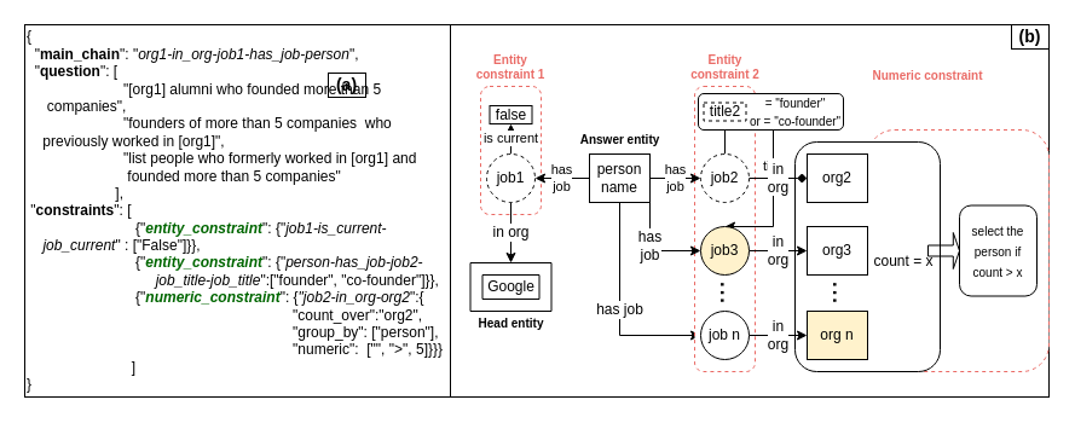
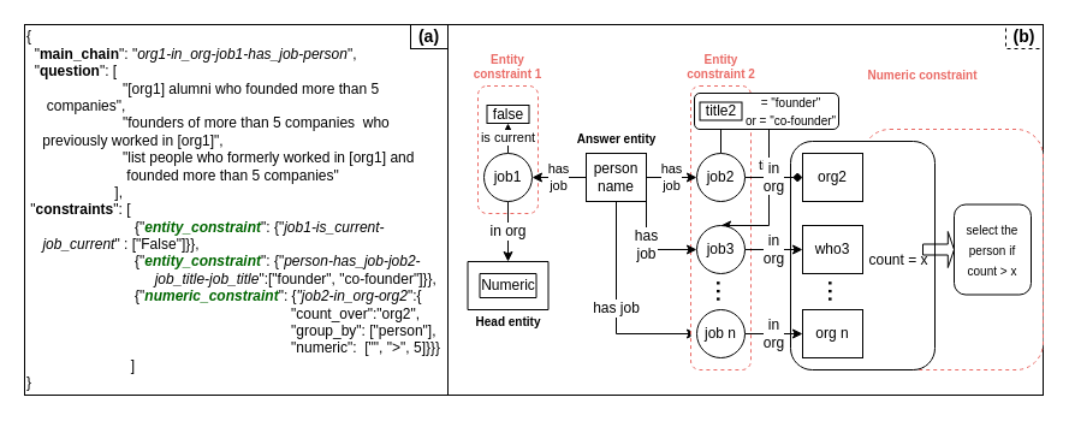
  <mxCell id="0" />
  <mxCell id="1" parent="0" />
  <mxCell id="2" value="" style="rounded=0;whiteSpace=wrap;html=1;fontFamily=Helvetica;fontSize=14;fontColor=#000000;fillColor=none;" vertex="1" parent="1"><mxGeometry x="372" y="20" width="495" height="308" as="geometry" /></mxCell>
  <mxCell id="3" value="has job" style="edgeStyle=orthogonalEdgeStyle;rounded=0;orthogonalLoop=1;jettySize=auto;html=1;exitX=0.5;exitY=1;exitDx=0;exitDy=0;entryX=0;entryY=0.5;entryDx=0;entryDy=0;fontFamily=Helvetica;fontSize=12;fontColor=#000000;" parent="1" source="18" target="33" edge="1"><mxGeometry relative="1" as="geometry" /></mxCell>
  <mxCell id="4" value="" style="rounded=1;whiteSpace=wrap;html=1;fontFamily=Helvetica;fontSize=10;dashed=1;strokeColor=#EA6B66;" parent="1" vertex="1"><mxGeometry x="717" y="107" width="150" height="200" as="geometry" /></mxCell>
  <mxCell id="5" value="" style="rounded=1;whiteSpace=wrap;html=1;strokeColor=#000000;fontFamily=Helvetica;fontSize=24;fontColor=#000000;" parent="1" vertex="1"><mxGeometry x="657" y="117" width="120" height="190" as="geometry" /></mxCell>
  <mxCell id="6" value="" style="rounded=1;whiteSpace=wrap;html=1;fontFamily=Helvetica;fontSize=10;dashed=1;strokeColor=#EA6B66;" parent="1" vertex="1"><mxGeometry x="574" y="71" width="50" height="236" as="geometry" /></mxCell>
  <mxCell id="7" value="" style="rounded=1;whiteSpace=wrap;html=1;fontFamily=Helvetica;fontSize=10;dashed=1;strokeColor=#EA6B66;" parent="1" vertex="1"><mxGeometry x="397" y="71" width="50" height="106" as="geometry" /></mxCell>
  <mxCell id="8" value="" style="rounded=1;whiteSpace=wrap;html=1;fontFamily=Helvetica;" parent="1" vertex="1"><mxGeometry x="577" y="77" width="120" height="30" as="geometry" /></mxCell>
  <mxCell id="9" value="" style="verticalLabelPosition=bottom;verticalAlign=top;html=1;shape=mxgraph.basic.frame;dx=10;whiteSpace=wrap;fontSize=14;fontColor=#000000;" parent="1" vertex="1"><mxGeometry x="388.5" y="217" width="67" height="40" as="geometry" /></mxCell>
- <mxCell id="10" value="Google" style="text;html=1;align=center;verticalAlign=middle;resizable=0;points=[];autosize=1;strokeColor=none;fillColor=none;" parent="1" vertex="1"><mxGeometry x="392" y="222" width="60" height="30" as="geometry" /></mxCell>
+ <mxCell id="10" value="Numeric" style="text;html=1;align=center;verticalAlign=middle;resizable=0;points=[];autosize=1;strokeColor=none;fillColor=none;" parent="1" vertex="1"><mxGeometry x="392" y="222" width="60" height="30" as="geometry" /></mxCell>
  <mxCell id="11" value="&lt;font style=&quot;font-size: 10px;&quot;&gt;&lt;b&gt;Head entity&lt;/b&gt;&lt;/font&gt;" style="text;html=1;align=center;verticalAlign=middle;resizable=0;points=[];autosize=1;strokeColor=none;fillColor=none;" parent="1" vertex="1"><mxGeometry x="382" y="252" width="80" height="30" as="geometry" /></mxCell>
  <mxCell id="12" value="is current" style="edgeStyle=orthogonalEdgeStyle;rounded=0;orthogonalLoop=1;jettySize=auto;html=1;exitX=0.5;exitY=0;exitDx=0;exitDy=0;entryX=0.5;entryY=1;entryDx=0;entryDy=0;fontFamily=Helvetica;" parent="1" source="14" target="20" edge="1"><mxGeometry relative="1" as="geometry" /></mxCell>
  <mxCell id="13" value="in org" style="edgeStyle=orthogonalEdgeStyle;rounded=0;orthogonalLoop=1;jettySize=auto;html=1;exitX=0.5;exitY=1;exitDx=0;exitDy=0;entryX=0.5;entryY=0;entryDx=0;entryDy=0;entryPerimeter=0;fontFamily=Helvetica;fontSize=12;fontColor=#000000;" parent="1" source="14" target="9" edge="1"><mxGeometry relative="1" as="geometry" /></mxCell>
- <mxCell id="14" value="&lt;font face=&quot;Helvetica&quot;&gt;job1&lt;/font&gt;" style="ellipse;whiteSpace=wrap;html=1;fontFamily=Times New Roman;dashed=1;" parent="1" vertex="1"><mxGeometry x="402" y="127" width="40" height="40" as="geometry" /></mxCell>
+ <mxCell id="14" value="&lt;font face=&quot;Helvetica&quot;&gt;job1&lt;/font&gt;" style="ellipse;whiteSpace=wrap;html=1;fontFamily=Times New Roman;" parent="1" vertex="1"><mxGeometry x="402" y="127" width="40" height="40" as="geometry" /></mxCell>
  <mxCell id="15" value="has&lt;br&gt;job" style="edgeStyle=orthogonalEdgeStyle;rounded=0;orthogonalLoop=1;jettySize=auto;html=1;exitX=0;exitY=0.5;exitDx=0;exitDy=0;entryX=1;entryY=0.5;entryDx=0;entryDy=0;fontFamily=Helvetica;" parent="1" source="18" target="14" edge="1"><mxGeometry relative="1" as="geometry" /></mxCell>
  <mxCell id="16" value="has&lt;br&gt;job" style="edgeStyle=orthogonalEdgeStyle;rounded=0;orthogonalLoop=1;jettySize=auto;html=1;exitX=1;exitY=0.5;exitDx=0;exitDy=0;entryX=0;entryY=0.5;entryDx=0;entryDy=0;fontFamily=Helvetica;" parent="1" source="18" target="23" edge="1"><mxGeometry relative="1" as="geometry" /></mxCell>
  <mxCell id="17" value="has&lt;br&gt;job" style="edgeStyle=orthogonalEdgeStyle;rounded=0;orthogonalLoop=1;jettySize=auto;html=1;exitX=1;exitY=0.75;exitDx=0;exitDy=0;entryX=0;entryY=0.5;entryDx=0;entryDy=0;fontFamily=Helvetica;fontSize=12;fontColor=#000000;" parent="1" source="18" target="30" edge="1"><mxGeometry relative="1" as="geometry"><Array as="points"><mxPoint x="537" y="207" /></Array></mxGeometry></mxCell>
  <mxCell id="18" value="person&lt;br&gt;name" style="rounded=0;whiteSpace=wrap;html=1;fontFamily=Helvetica;" parent="1" vertex="1"><mxGeometry x="487" y="127" width="50" height="40" as="geometry" /></mxCell>
  <mxCell id="19" value="&lt;font style=&quot;font-size: 10px;&quot;&gt;&lt;b&gt;Answer entity&lt;/b&gt;&lt;/font&gt;" style="text;html=1;align=center;verticalAlign=middle;resizable=0;points=[];autosize=1;strokeColor=none;fillColor=none;" parent="1" vertex="1"><mxGeometry x="467" y="99.5" width="90" height="30" as="geometry" /></mxCell>
  <mxCell id="20" value="false" style="rounded=0;whiteSpace=wrap;html=1;fontFamily=Helvetica;" parent="1" vertex="1"><mxGeometry x="404.5" y="87" width="35" height="15" as="geometry" /></mxCell>
  <mxCell id="21" value="title" style="edgeStyle=orthogonalEdgeStyle;rounded=0;orthogonalLoop=1;jettySize=auto;html=1;exitX=0.5;exitY=0;exitDx=0;exitDy=0;fontFamily=Helvetica;" parent="1" source="23" target="30" edge="1"><mxGeometry relative="1" as="geometry" /></mxCell>
  <mxCell id="22" value="&lt;font face=&quot;Helvetica&quot; style=&quot;font-size: 12px;&quot; color=&quot;#000000&quot;&gt;in&lt;br&gt;org&lt;/font&gt;" style="edgeStyle=orthogonalEdgeStyle;rounded=0;orthogonalLoop=1;jettySize=auto;html=1;exitX=1;exitY=0.5;exitDx=0;exitDy=0;entryX=0;entryY=0.5;entryDx=0;entryDy=0;fontFamily=Times New Roman;fontSize=10;fontColor=#EA6B66;endArrow=diamond;" parent="1" source="23" target="28" edge="1"><mxGeometry relative="1" as="geometry" /></mxCell>
- <mxCell id="23" value="&lt;font face=&quot;Helvetica&quot;&gt;job2&lt;/font&gt;" style="ellipse;whiteSpace=wrap;html=1;fontFamily=Times New Roman;dashed=1;" parent="1" vertex="1"><mxGeometry x="579" y="127" width="40" height="40" as="geometry" /></mxCell>
- <mxCell id="24" value="title2" style="rounded=0;whiteSpace=wrap;html=1;fontFamily=Helvetica;dashed=1;" parent="1" vertex="1"><mxGeometry x="581.5" y="84.5" width="35" height="15" as="geometry" /></mxCell>
+ <mxCell id="23" value="&lt;font face=&quot;Helvetica&quot;&gt;job2&lt;/font&gt;" style="ellipse;whiteSpace=wrap;html=1;fontFamily=Times New Roman;" parent="1" vertex="1"><mxGeometry x="579" y="127" width="40" height="40" as="geometry" /></mxCell>
+ <mxCell id="24" value="title2" style="rounded=0;whiteSpace=wrap;html=1;fontFamily=Helvetica;" parent="1" vertex="1"><mxGeometry x="581.5" y="84.5" width="35" height="15" as="geometry" /></mxCell>
  <mxCell id="25" value="&lt;font style=&quot;font-size: 10px;&quot;&gt;= &quot;founder&quot;&lt;br&gt;or = &quot;co-founder&quot;&lt;/font&gt;" style="text;html=1;strokeColor=none;fillColor=none;align=center;verticalAlign=middle;whiteSpace=wrap;rounded=0;fontFamily=Helvetica;" parent="1" vertex="1"><mxGeometry x="616.5" y="77" width="80.5" height="30" as="geometry" /></mxCell>
  <mxCell id="26" value="&lt;font style=&quot;font-size: 10px;&quot; color=&quot;#ea6b66&quot;&gt;&lt;b style=&quot;&quot;&gt;Entity &lt;br&gt;constraint 1&lt;/b&gt;&lt;/font&gt;" style="text;html=1;strokeColor=none;fillColor=none;align=center;verticalAlign=middle;whiteSpace=wrap;rounded=0;dashed=1;fontFamily=Helvetica;fontSize=10;" parent="1" vertex="1"><mxGeometry x="372" y="39.5" width="100" height="30" as="geometry" /></mxCell>
  <mxCell id="27" value="&lt;font style=&quot;font-size: 10px;&quot; color=&quot;#ea6b66&quot;&gt;&lt;b&gt;Entity &lt;br&gt;constraint 2&lt;/b&gt;&lt;/font&gt;" style="text;html=1;strokeColor=none;fillColor=none;align=center;verticalAlign=middle;whiteSpace=wrap;rounded=0;dashed=1;fontFamily=Helvetica;fontSize=10;" parent="1" vertex="1"><mxGeometry x="547.5" y="39.5" width="103" height="30" as="geometry" /></mxCell>
  <mxCell id="28" value="org2" style="rounded=0;whiteSpace=wrap;html=1;fontFamily=Helvetica;" parent="1" vertex="1"><mxGeometry x="667" y="127" width="50" height="40" as="geometry" /></mxCell>
  <mxCell id="29" value="in&lt;br&gt;org" style="edgeStyle=orthogonalEdgeStyle;rounded=0;orthogonalLoop=1;jettySize=auto;html=1;exitX=1;exitY=0.5;exitDx=0;exitDy=0;entryX=0;entryY=0.5;entryDx=0;entryDy=0;fontFamily=Helvetica;fontSize=12;fontColor=#000000;" parent="1" source="30" target="31" edge="1"><mxGeometry relative="1" as="geometry" /></mxCell>
- <mxCell id="30" value="&lt;font face=&quot;Helvetica&quot;&gt;job3&lt;/font&gt;" style="ellipse;whiteSpace=wrap;html=1;fontFamily=Times New Roman;fillColor=#fff2cc;" parent="1" vertex="1"><mxGeometry x="579" y="187" width="40" height="40" as="geometry" /></mxCell>
- <mxCell id="31" value="org3" style="rounded=0;whiteSpace=wrap;html=1;fontFamily=Helvetica;" parent="1" vertex="1"><mxGeometry x="667" y="187" width="50" height="40" as="geometry" /></mxCell>
+ <mxCell id="30" value="&lt;font face=&quot;Helvetica&quot;&gt;job3&lt;/font&gt;" style="ellipse;whiteSpace=wrap;html=1;fontFamily=Times New Roman;" parent="1" vertex="1"><mxGeometry x="579" y="187" width="40" height="40" as="geometry" /></mxCell>
+ <mxCell id="31" value="who3" style="rounded=0;whiteSpace=wrap;html=1;fontFamily=Helvetica;" parent="1" vertex="1"><mxGeometry x="667" y="187" width="50" height="40" as="geometry" /></mxCell>
  <mxCell id="32" value="in&lt;br&gt;org" style="edgeStyle=orthogonalEdgeStyle;rounded=0;orthogonalLoop=1;jettySize=auto;html=1;exitX=1;exitY=0.5;exitDx=0;exitDy=0;entryX=0;entryY=0.5;entryDx=0;entryDy=0;fontFamily=Helvetica;fontSize=12;fontColor=#000000;" parent="1" source="33" target="34" edge="1"><mxGeometry relative="1" as="geometry" /></mxCell>
  <mxCell id="33" value="&lt;font face=&quot;Helvetica&quot;&gt;job n&lt;/font&gt;" style="ellipse;whiteSpace=wrap;html=1;fontFamily=Times New Roman;" parent="1" vertex="1"><mxGeometry x="579" y="257" width="40" height="40" as="geometry" /></mxCell>
- <mxCell id="34" value="org n" style="rounded=0;whiteSpace=wrap;html=1;fontFamily=Helvetica;fillColor=#fff2cc;" parent="1" vertex="1"><mxGeometry x="667" y="257" width="50" height="40" as="geometry" /></mxCell>
+ <mxCell id="34" value="org n" style="rounded=0;whiteSpace=wrap;html=1;fontFamily=Helvetica;" parent="1" vertex="1"><mxGeometry x="667" y="257" width="50" height="40" as="geometry" /></mxCell>
  <mxCell id="35" value="&lt;font style=&quot;font-size: 24px;&quot;&gt;...&lt;/font&gt;" style="text;html=1;strokeColor=none;fillColor=none;align=center;verticalAlign=middle;whiteSpace=wrap;rounded=0;dashed=1;fontFamily=Helvetica;fontSize=12;fontColor=#000000;rotation=90;" parent="1" vertex="1"><mxGeometry x="574" y="227" width="60" height="30" as="geometry" /></mxCell>
  <mxCell id="36" value="&lt;font style=&quot;font-size: 24px;&quot;&gt;...&lt;/font&gt;" style="text;html=1;strokeColor=none;fillColor=none;align=center;verticalAlign=middle;whiteSpace=wrap;rounded=0;dashed=1;fontFamily=Helvetica;fontSize=12;fontColor=#000000;rotation=90;" parent="1" vertex="1"><mxGeometry x="667" y="227" width="60" height="30" as="geometry" /></mxCell>
  <mxCell id="37" value="&lt;span style=&quot;font-size: 12px;&quot;&gt;count = x&lt;/span&gt;" style="text;html=1;strokeColor=none;fillColor=none;align=center;verticalAlign=middle;whiteSpace=wrap;rounded=0;fontFamily=Helvetica;fontSize=24;fontColor=#000000;" parent="1" vertex="1"><mxGeometry x="717" y="197" width="60" height="30" as="geometry" /></mxCell>
  <mxCell id="38" value="" style="shape=singleArrow;whiteSpace=wrap;html=1;fontSize=14;fontColor=#000000;fillColor=none;" parent="1" vertex="1"><mxGeometry x="767" y="192" width="26" height="30" as="geometry" /></mxCell>
  <mxCell id="39" value="&lt;font style=&quot;font-size: 10px;&quot;&gt;select the person if count &amp;gt; x&lt;/font&gt;" style="rounded=1;whiteSpace=wrap;html=1;fontSize=14;fontColor=#000000;fillColor=none;" parent="1" vertex="1"><mxGeometry x="793" y="169.5" width="64" height="75" as="geometry" /></mxCell>
  <mxCell id="40" value="&lt;font style=&quot;font-size: 10px;&quot; color=&quot;#ea6b66&quot;&gt;&lt;b&gt;Numeric constraint&lt;/b&gt;&lt;/font&gt;" style="text;html=1;strokeColor=none;fillColor=none;align=center;verticalAlign=middle;whiteSpace=wrap;rounded=0;dashed=1;fontFamily=Helvetica;fontSize=10;" parent="1" vertex="1"><mxGeometry x="717" y="47" width="100" height="30" as="geometry" /></mxCell>
  <mxCell id="41" value="&lt;div&gt;&lt;font style=&quot;font-size: 12px;&quot; color=&quot;#000000&quot;&gt;&lt;font style=&quot;&quot;&gt;{&lt;/font&gt;&lt;/font&gt;&lt;/div&gt;&lt;div&gt;&lt;font style=&quot;font-size: 12px;&quot; color=&quot;#000000&quot;&gt;&lt;font style=&quot;&quot;&gt;&amp;nbsp; &quot;&lt;b&gt;main_chain&lt;/b&gt;&quot;:&amp;nbsp;&lt;/font&gt;&lt;span style=&quot;background-color: initial;&quot;&gt;&quot;&lt;i&gt;org1-in_org-job1-has_job-person&lt;/i&gt;&quot;,&lt;/span&gt;&lt;/font&gt;&lt;/div&gt;&lt;div&gt;&lt;font style=&quot;font-size: 12px;&quot; color=&quot;#000000&quot;&gt;&amp;nbsp; &quot;&lt;b&gt;question&lt;/b&gt;&quot;: [&lt;/font&gt;&lt;/div&gt;&lt;div&gt;&lt;font style=&quot;font-size: 12px;&quot; color=&quot;#000000&quot;&gt;&lt;span style=&quot;background-color: initial;&quot;&gt;&amp;nbsp; &amp;nbsp; &amp;nbsp; &amp;nbsp; &amp;nbsp; &amp;nbsp; &amp;nbsp; &amp;nbsp; &amp;nbsp; &amp;nbsp; &amp;nbsp; &amp;nbsp; &quot;[org1] alumni who founded more&amp;nbsp;&lt;/span&gt;&lt;span style=&quot;background-color: initial;&quot;&gt;than 5&amp;nbsp; &amp;nbsp; &amp;nbsp; &amp;nbsp; &amp;nbsp; &amp;nbsp; &amp;nbsp; &amp;nbsp; &amp;nbsp; &amp;nbsp;&lt;span style=&quot;white-space: pre;&quot;&gt; &lt;/span&gt;&lt;span style=&quot;white-space: pre;&quot;&gt; &lt;/span&gt;&lt;span style=&quot;white-space: pre;&quot;&gt; &lt;/span&gt;&amp;nbsp;companies&quot;,&lt;/span&gt;&lt;/font&gt;&lt;/div&gt;&lt;div&gt;&lt;font style=&quot;font-size: 12px;&quot; color=&quot;#000000&quot;&gt;&amp;nbsp; &amp;nbsp; &amp;nbsp; &amp;nbsp; &amp;nbsp; &amp;nbsp; &amp;nbsp; &amp;nbsp; &amp;nbsp; &amp;nbsp; &amp;nbsp; &amp;nbsp; &quot;founders of more than 5 companies&amp;nbsp;&amp;nbsp;&lt;span style=&quot;background-color: initial;&quot;&gt;who &lt;span style=&quot;white-space: pre;&quot;&gt; &lt;/span&gt;&lt;span style=&quot;white-space: pre;&quot;&gt; &lt;/span&gt;&lt;span style=&quot;white-space: pre;&quot;&gt; &lt;/span&gt;&amp;nbsp;previously worked in [org1]&quot;,&lt;/span&gt;&lt;/font&gt;&lt;/div&gt;&lt;div&gt;&lt;font style=&quot;font-size: 12px;&quot;&gt;&lt;font style=&quot;background-color: initial;&quot; color=&quot;#000000&quot;&gt;&amp;nbsp; &amp;nbsp; &amp;nbsp; &amp;nbsp; &amp;nbsp; &amp;nbsp; &amp;nbsp; &amp;nbsp; &amp;nbsp; &amp;nbsp; &amp;nbsp; &amp;nbsp; &quot;list people who formerly worked&amp;nbsp;&lt;/font&gt;&lt;span style=&quot;background-color: initial; color: rgb(0, 0, 0);&quot;&gt;in [org1] and&amp;nbsp; &amp;nbsp; &amp;nbsp; &amp;nbsp; &amp;nbsp; &amp;nbsp; &amp;nbsp; &amp;nbsp; &amp;nbsp; &amp;nbsp; &amp;nbsp; &amp;nbsp; &amp;nbsp; &amp;nbsp; &amp;nbsp; &amp;nbsp; &amp;nbsp;founded more than&amp;nbsp;&lt;/span&gt;&lt;span style=&quot;background-color: initial; color: rgb(0, 0, 0);&quot;&gt;5 companies&quot;&lt;/span&gt;&lt;/font&gt;&lt;/div&gt;&lt;div&gt;&lt;font style=&quot;font-size: 12px;&quot;&gt;&lt;span style=&quot;background-color: initial; color: rgb(0, 0, 0);&quot;&gt;&amp;nbsp; &amp;nbsp; &amp;nbsp; &amp;nbsp; &amp;nbsp; &amp;nbsp; &amp;nbsp; &amp;nbsp; &amp;nbsp; &amp;nbsp; &amp;nbsp; ],&lt;/span&gt;&lt;/font&gt;&lt;/div&gt;&lt;div&gt;&lt;font style=&quot;font-size: 12px;&quot; color=&quot;#000000&quot;&gt;&amp;nbsp;&quot;&lt;b&gt;constraints&lt;/b&gt;&quot;: [&lt;/font&gt;&lt;/div&gt;&lt;div&gt;&lt;font style=&quot;font-size: 12px;&quot;&gt;&lt;font color=&quot;#000000&quot;&gt;&amp;nbsp; &amp;nbsp; &amp;nbsp; &amp;nbsp; &amp;nbsp; &amp;nbsp; &amp;nbsp; &amp;nbsp; &amp;nbsp; &amp;nbsp; &amp;nbsp; &amp;nbsp; &amp;nbsp; &amp;nbsp;{&quot;&lt;/font&gt;&lt;b style=&quot;&quot;&gt;&lt;i style=&quot;&quot;&gt;&lt;font color=&quot;#006600&quot;&gt;entity_constraint&lt;/font&gt;&lt;/i&gt;&lt;/b&gt;&lt;font color=&quot;#000000&quot;&gt;&quot;: {&lt;/font&gt;&lt;/font&gt;&lt;font style=&quot;background-color: initial;&quot; color=&quot;#000000&quot;&gt;&quot;&lt;i&gt;job1-is_current-&amp;nbsp; &amp;nbsp; &lt;span style=&quot;white-space: pre;&quot;&gt; &lt;/span&gt;&lt;span style=&quot;white-space: pre;&quot;&gt; &lt;/span&gt;&lt;span style=&quot;white-space: pre;&quot;&gt; &lt;/span&gt;&lt;span style=&quot;white-space: pre;&quot;&gt; &lt;/span&gt;job_current&lt;/i&gt;&quot; :&amp;nbsp;&lt;/font&gt;&lt;span style=&quot;background-color: initial; color: rgb(0, 0, 0);&quot;&gt;[&quot;False&quot;]}},&lt;/span&gt;&lt;/div&gt;&lt;div&gt;&lt;font style=&quot;font-size: 12px;&quot;&gt;&lt;font color=&quot;#000000&quot;&gt;&amp;nbsp; &amp;nbsp; &amp;nbsp; &amp;nbsp; &amp;nbsp; &amp;nbsp; &amp;nbsp; &amp;nbsp; &amp;nbsp; &amp;nbsp; &amp;nbsp; &amp;nbsp; &amp;nbsp; &amp;nbsp;{&quot;&lt;/font&gt;&lt;i style=&quot;&quot;&gt;&lt;b style=&quot;&quot;&gt;&lt;font color=&quot;#006600&quot;&gt;entity_constraint&lt;/font&gt;&lt;/b&gt;&lt;/i&gt;&lt;font color=&quot;#000000&quot;&gt;&quot;: {&lt;/font&gt;&lt;/font&gt;&lt;font style=&quot;background-color: initial;&quot; color=&quot;#000000&quot;&gt;&quot;&lt;i&gt;person-has_job-job2-&amp;nbsp; &amp;nbsp; &amp;nbsp; &amp;nbsp; &amp;nbsp; &amp;nbsp; &amp;nbsp; &amp;nbsp; &amp;nbsp; &amp;nbsp; &amp;nbsp; &amp;nbsp; &amp;nbsp; &amp;nbsp; &amp;nbsp; &amp;nbsp; &amp;nbsp; &amp;nbsp; &amp;nbsp; job_title-&lt;/i&gt;&lt;/font&gt;&lt;span style=&quot;background-color: initial; color: rgb(0, 0, 0);&quot;&gt;&lt;i&gt;job_title&lt;/i&gt;&quot;:[&quot;founder&quot;,&amp;nbsp;&lt;/span&gt;&lt;span style=&quot;background-color: initial; color: rgb(0, 0, 0);&quot;&gt;&quot;co-founder&quot;]}},&lt;/span&gt;&lt;/div&gt;&lt;div&gt;&lt;font style=&quot;font-size: 12px;&quot;&gt;&lt;font color=&quot;#000000&quot;&gt;&amp;nbsp; &amp;nbsp; &amp;nbsp; &amp;nbsp; &amp;nbsp; &amp;nbsp; &amp;nbsp; &amp;nbsp; &amp;nbsp; &amp;nbsp; &amp;nbsp; &amp;nbsp; &amp;nbsp; &amp;nbsp;{&quot;&lt;/font&gt;&lt;b style=&quot;&quot;&gt;&lt;i style=&quot;&quot;&gt;&lt;font color=&quot;#006600&quot;&gt;numeric_constraint&lt;/font&gt;&lt;/i&gt;&lt;/b&gt;&lt;font color=&quot;#000000&quot;&gt;&quot;: {&lt;/font&gt;&lt;/font&gt;&lt;span style=&quot;color: rgb(0, 0, 0); background-color: initial;&quot;&gt;&lt;i&gt;&quot;job2-in_org-org2&lt;/i&gt;&quot;:{&lt;/span&gt;&lt;/div&gt;&lt;div&gt;&lt;font style=&quot;font-size: 12px;&quot; color=&quot;#000000&quot;&gt;&amp;nbsp; &amp;nbsp; &amp;nbsp; &amp;nbsp; &amp;nbsp; &amp;nbsp; &amp;nbsp; &amp;nbsp; &amp;nbsp; &amp;nbsp; &amp;nbsp; &amp;nbsp; &amp;nbsp; &amp;nbsp; &amp;nbsp; &amp;nbsp; &amp;nbsp; &amp;nbsp; &amp;nbsp; &amp;nbsp; &amp;nbsp; &amp;nbsp; &amp;nbsp; &amp;nbsp; &amp;nbsp; &amp;nbsp; &amp;nbsp; &amp;nbsp; &amp;nbsp; &amp;nbsp; &amp;nbsp; &amp;nbsp; &amp;nbsp; &quot;count_over&quot;:&quot;org2&quot;,&lt;/font&gt;&lt;/div&gt;&lt;div&gt;&lt;font style=&quot;font-size: 12px;&quot; color=&quot;#000000&quot;&gt;&amp;nbsp; &amp;nbsp; &amp;nbsp; &amp;nbsp; &amp;nbsp; &amp;nbsp; &amp;nbsp; &amp;nbsp; &amp;nbsp; &amp;nbsp; &amp;nbsp; &amp;nbsp; &amp;nbsp; &amp;nbsp; &amp;nbsp; &amp;nbsp; &amp;nbsp; &amp;nbsp; &amp;nbsp; &amp;nbsp; &amp;nbsp; &amp;nbsp; &amp;nbsp; &amp;nbsp; &amp;nbsp; &amp;nbsp; &amp;nbsp; &amp;nbsp; &amp;nbsp; &amp;nbsp; &amp;nbsp; &amp;nbsp; &amp;nbsp; &quot;group_by&quot;: [&quot;person&quot;],&lt;/font&gt;&lt;/div&gt;&lt;div&gt;&lt;font style=&quot;font-size: 12px;&quot; color=&quot;#000000&quot;&gt;&amp;nbsp; &amp;nbsp; &amp;nbsp;&lt;/font&gt;&lt;font style=&quot;font-size: 12px;&quot; color=&quot;#000000&quot;&gt;&amp;nbsp; &amp;nbsp; &amp;nbsp; &amp;nbsp; &amp;nbsp; &amp;nbsp; &amp;nbsp; &amp;nbsp; &amp;nbsp; &amp;nbsp; &amp;nbsp; &amp;nbsp; &amp;nbsp; &amp;nbsp; &amp;nbsp; &amp;nbsp; &amp;nbsp; &amp;nbsp; &amp;nbsp; &amp;nbsp; &amp;nbsp; &amp;nbsp; &amp;nbsp; &amp;nbsp; &amp;nbsp; &amp;nbsp; &amp;nbsp; &amp;nbsp; &amp;nbsp; &amp;nbsp; &amp;nbsp;&quot;numeric&quot;:&amp;nbsp; [&quot;&quot;, &quot;&amp;gt;&quot;, 5]}}}&lt;/font&gt;&lt;/div&gt;&lt;div&gt;&lt;font style=&quot;font-size: 12px;&quot; color=&quot;#000000&quot;&gt;&amp;nbsp; &amp;nbsp; &amp;nbsp; &amp;nbsp; &amp;nbsp; &amp;nbsp; &amp;nbsp; &amp;nbsp; &amp;nbsp; &amp;nbsp; &amp;nbsp; &amp;nbsp; &amp;nbsp; ]&lt;/font&gt;&lt;/div&gt;&lt;div&gt;&lt;font style=&quot;font-size: 12px;&quot; color=&quot;#000000&quot;&gt;}&lt;/font&gt;&lt;/div&gt;" style="whiteSpace=wrap;html=1;fontFamily=Helvetica;fontSize=12;fontColor=#FF3333;fillColor=none;align=left;" vertex="1" parent="1"><mxGeometry x="20" y="20" width="352" height="308" as="geometry" /></mxCell>
- <mxCell id="42" value="&lt;font style=&quot;font-size: 14px;&quot;&gt;&lt;b&gt;(a)&lt;/b&gt;&lt;/font&gt;" style="rounded=0;whiteSpace=wrap;html=1;fontFamily=Helvetica;fontSize=10;fontColor=#000000;fillColor=none;" vertex="1" parent="1"><mxGeometry x="271" y="60" width="31" height="20" as="geometry" /></mxCell>
- <mxCell id="43" value="&lt;font style=&quot;font-size: 14px;&quot;&gt;&lt;b&gt;(b)&lt;/b&gt;&lt;/font&gt;" style="rounded=0;whiteSpace=wrap;html=1;fontFamily=Helvetica;fontSize=10;fontColor=#000000;fillColor=none;" vertex="1" parent="1"><mxGeometry x="836" y="20" width="31" height="20" as="geometry" /></mxCell>
+ <mxCell id="42" value="&lt;font style=&quot;font-size: 14px;&quot;&gt;&lt;b&gt;(a)&lt;/b&gt;&lt;/font&gt;" style="rounded=0;whiteSpace=wrap;html=1;fontFamily=Helvetica;fontSize=10;fontColor=#000000;fillColor=none;" vertex="1" parent="1"><mxGeometry x="341" y="20" width="31" height="20" as="geometry" /></mxCell>
+ <mxCell id="43" value="&lt;font style=&quot;font-size: 14px;&quot;&gt;&lt;b&gt;(b)&lt;/b&gt;&lt;/font&gt;" style="rounded=0;whiteSpace=wrap;html=1;fontFamily=Helvetica;fontSize=10;fontColor=#000000;fillColor=none;dashed=1;" vertex="1" parent="1"><mxGeometry x="836" y="20" width="31" height="20" as="geometry" /></mxCell>
